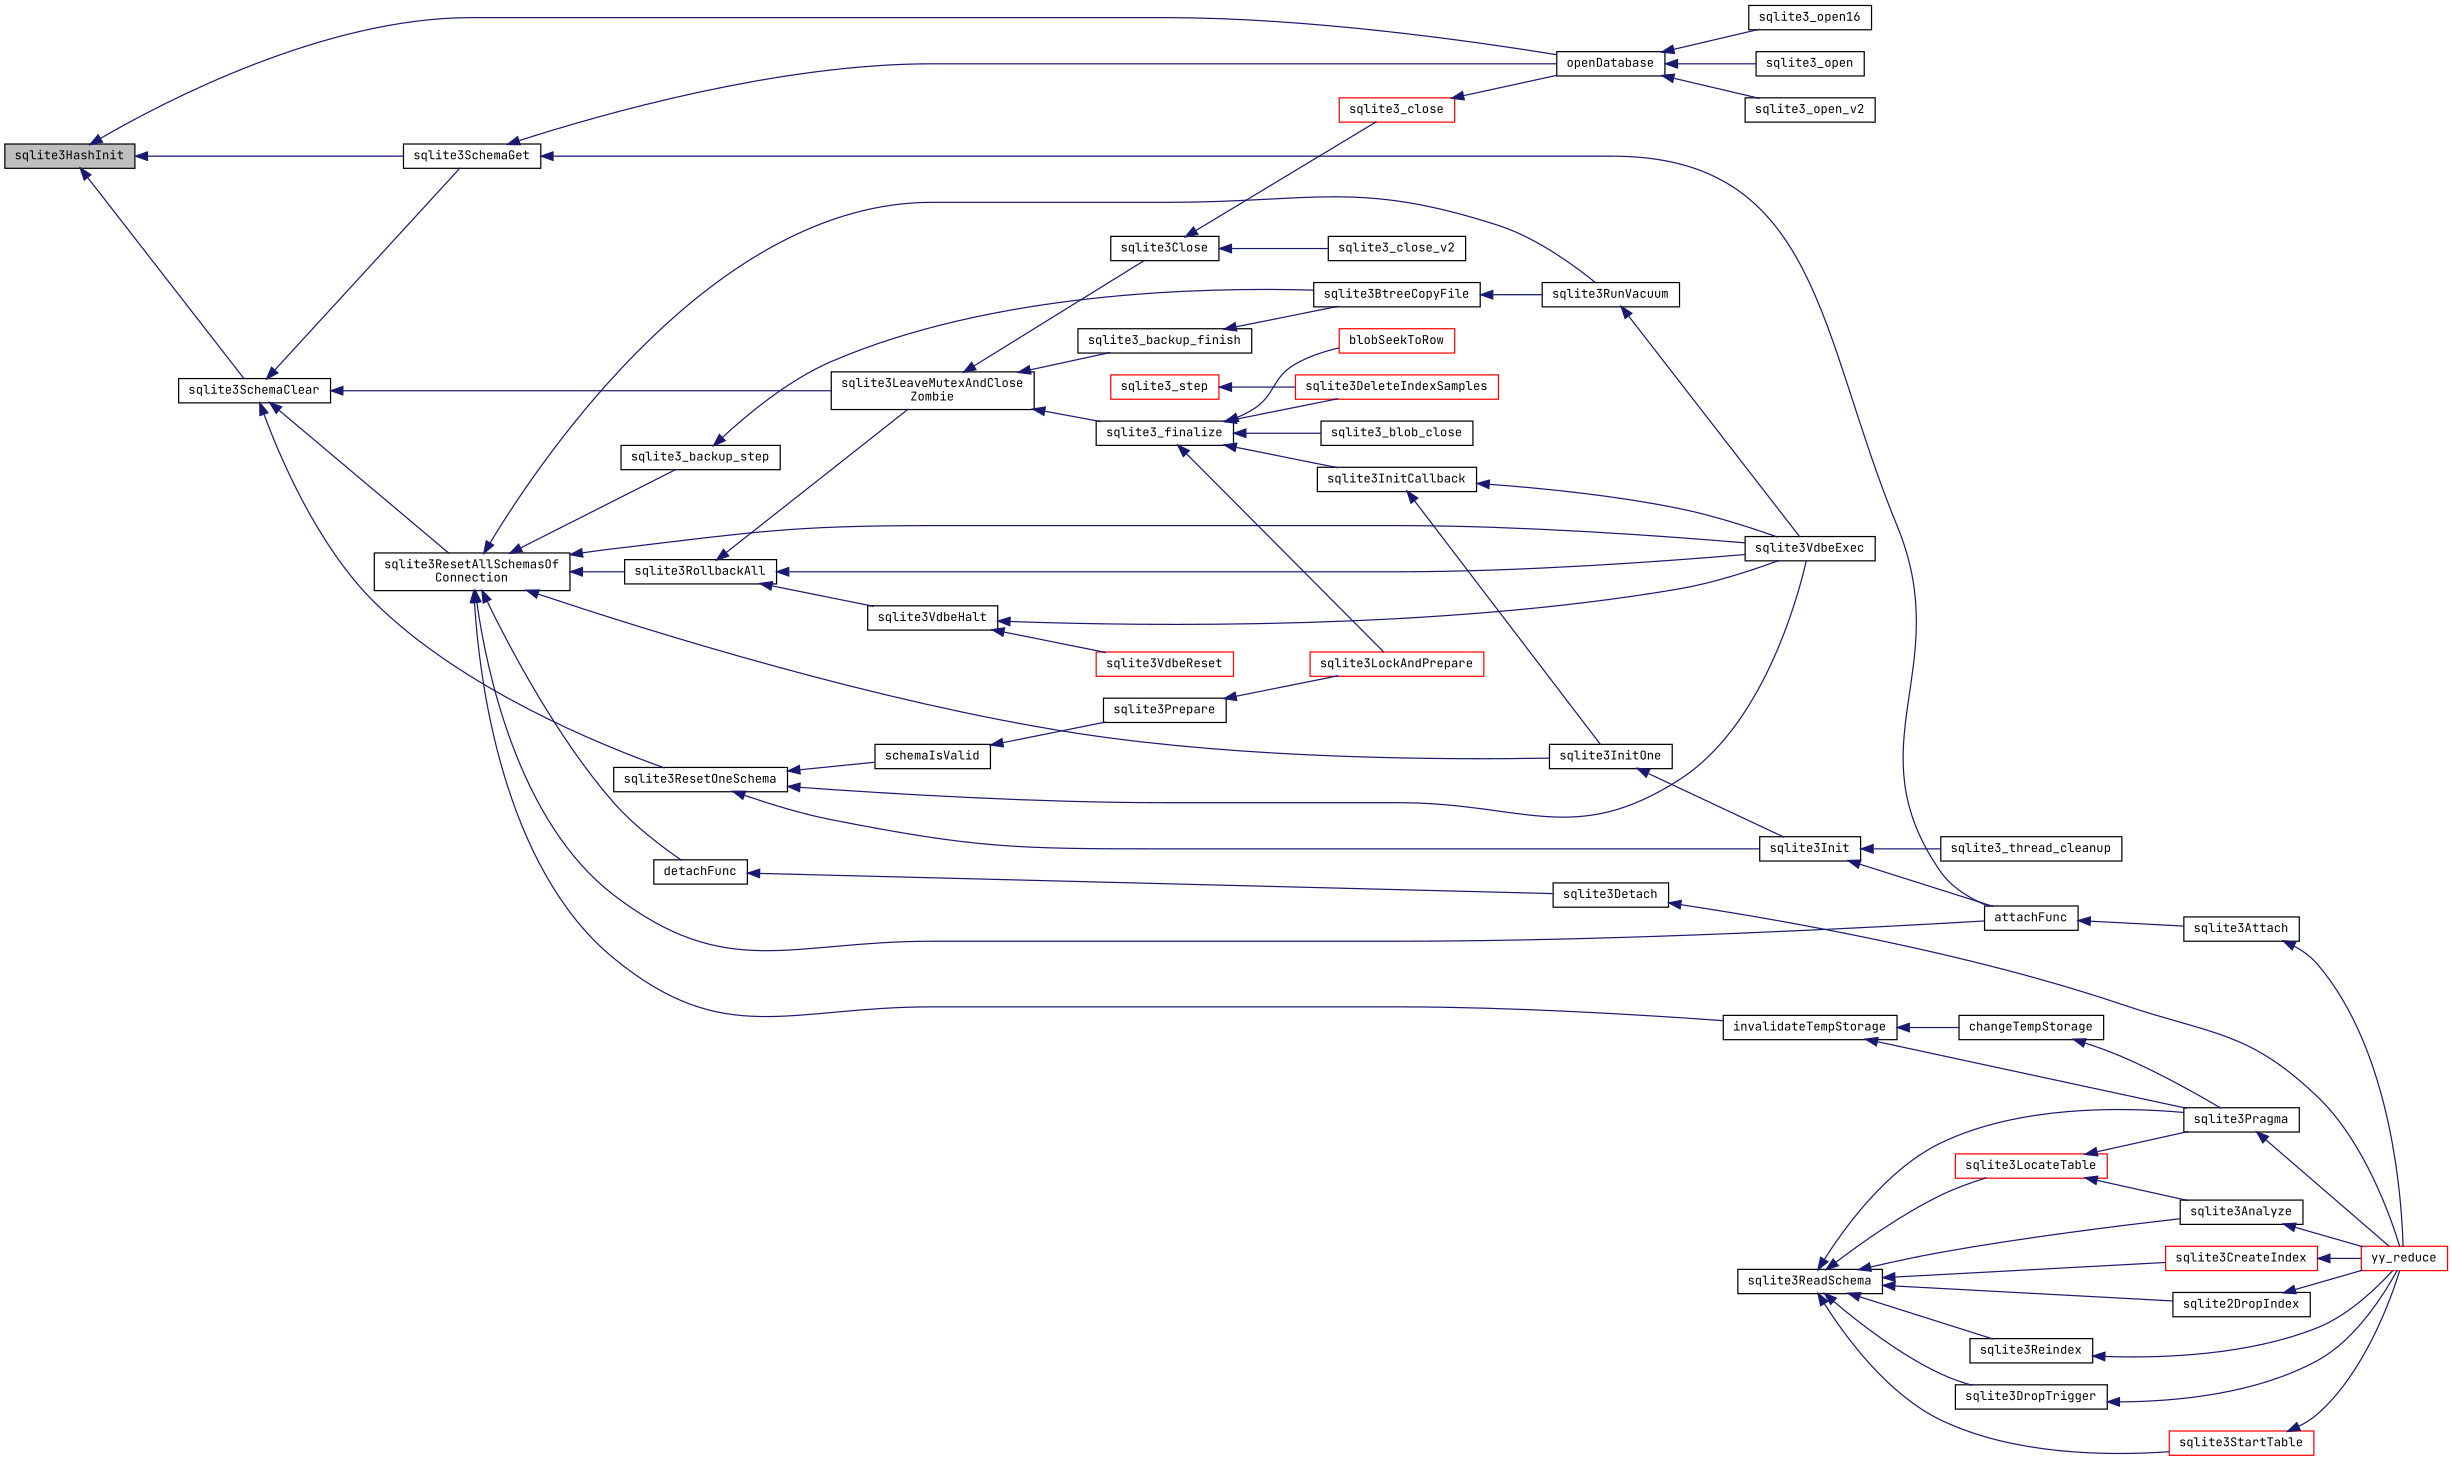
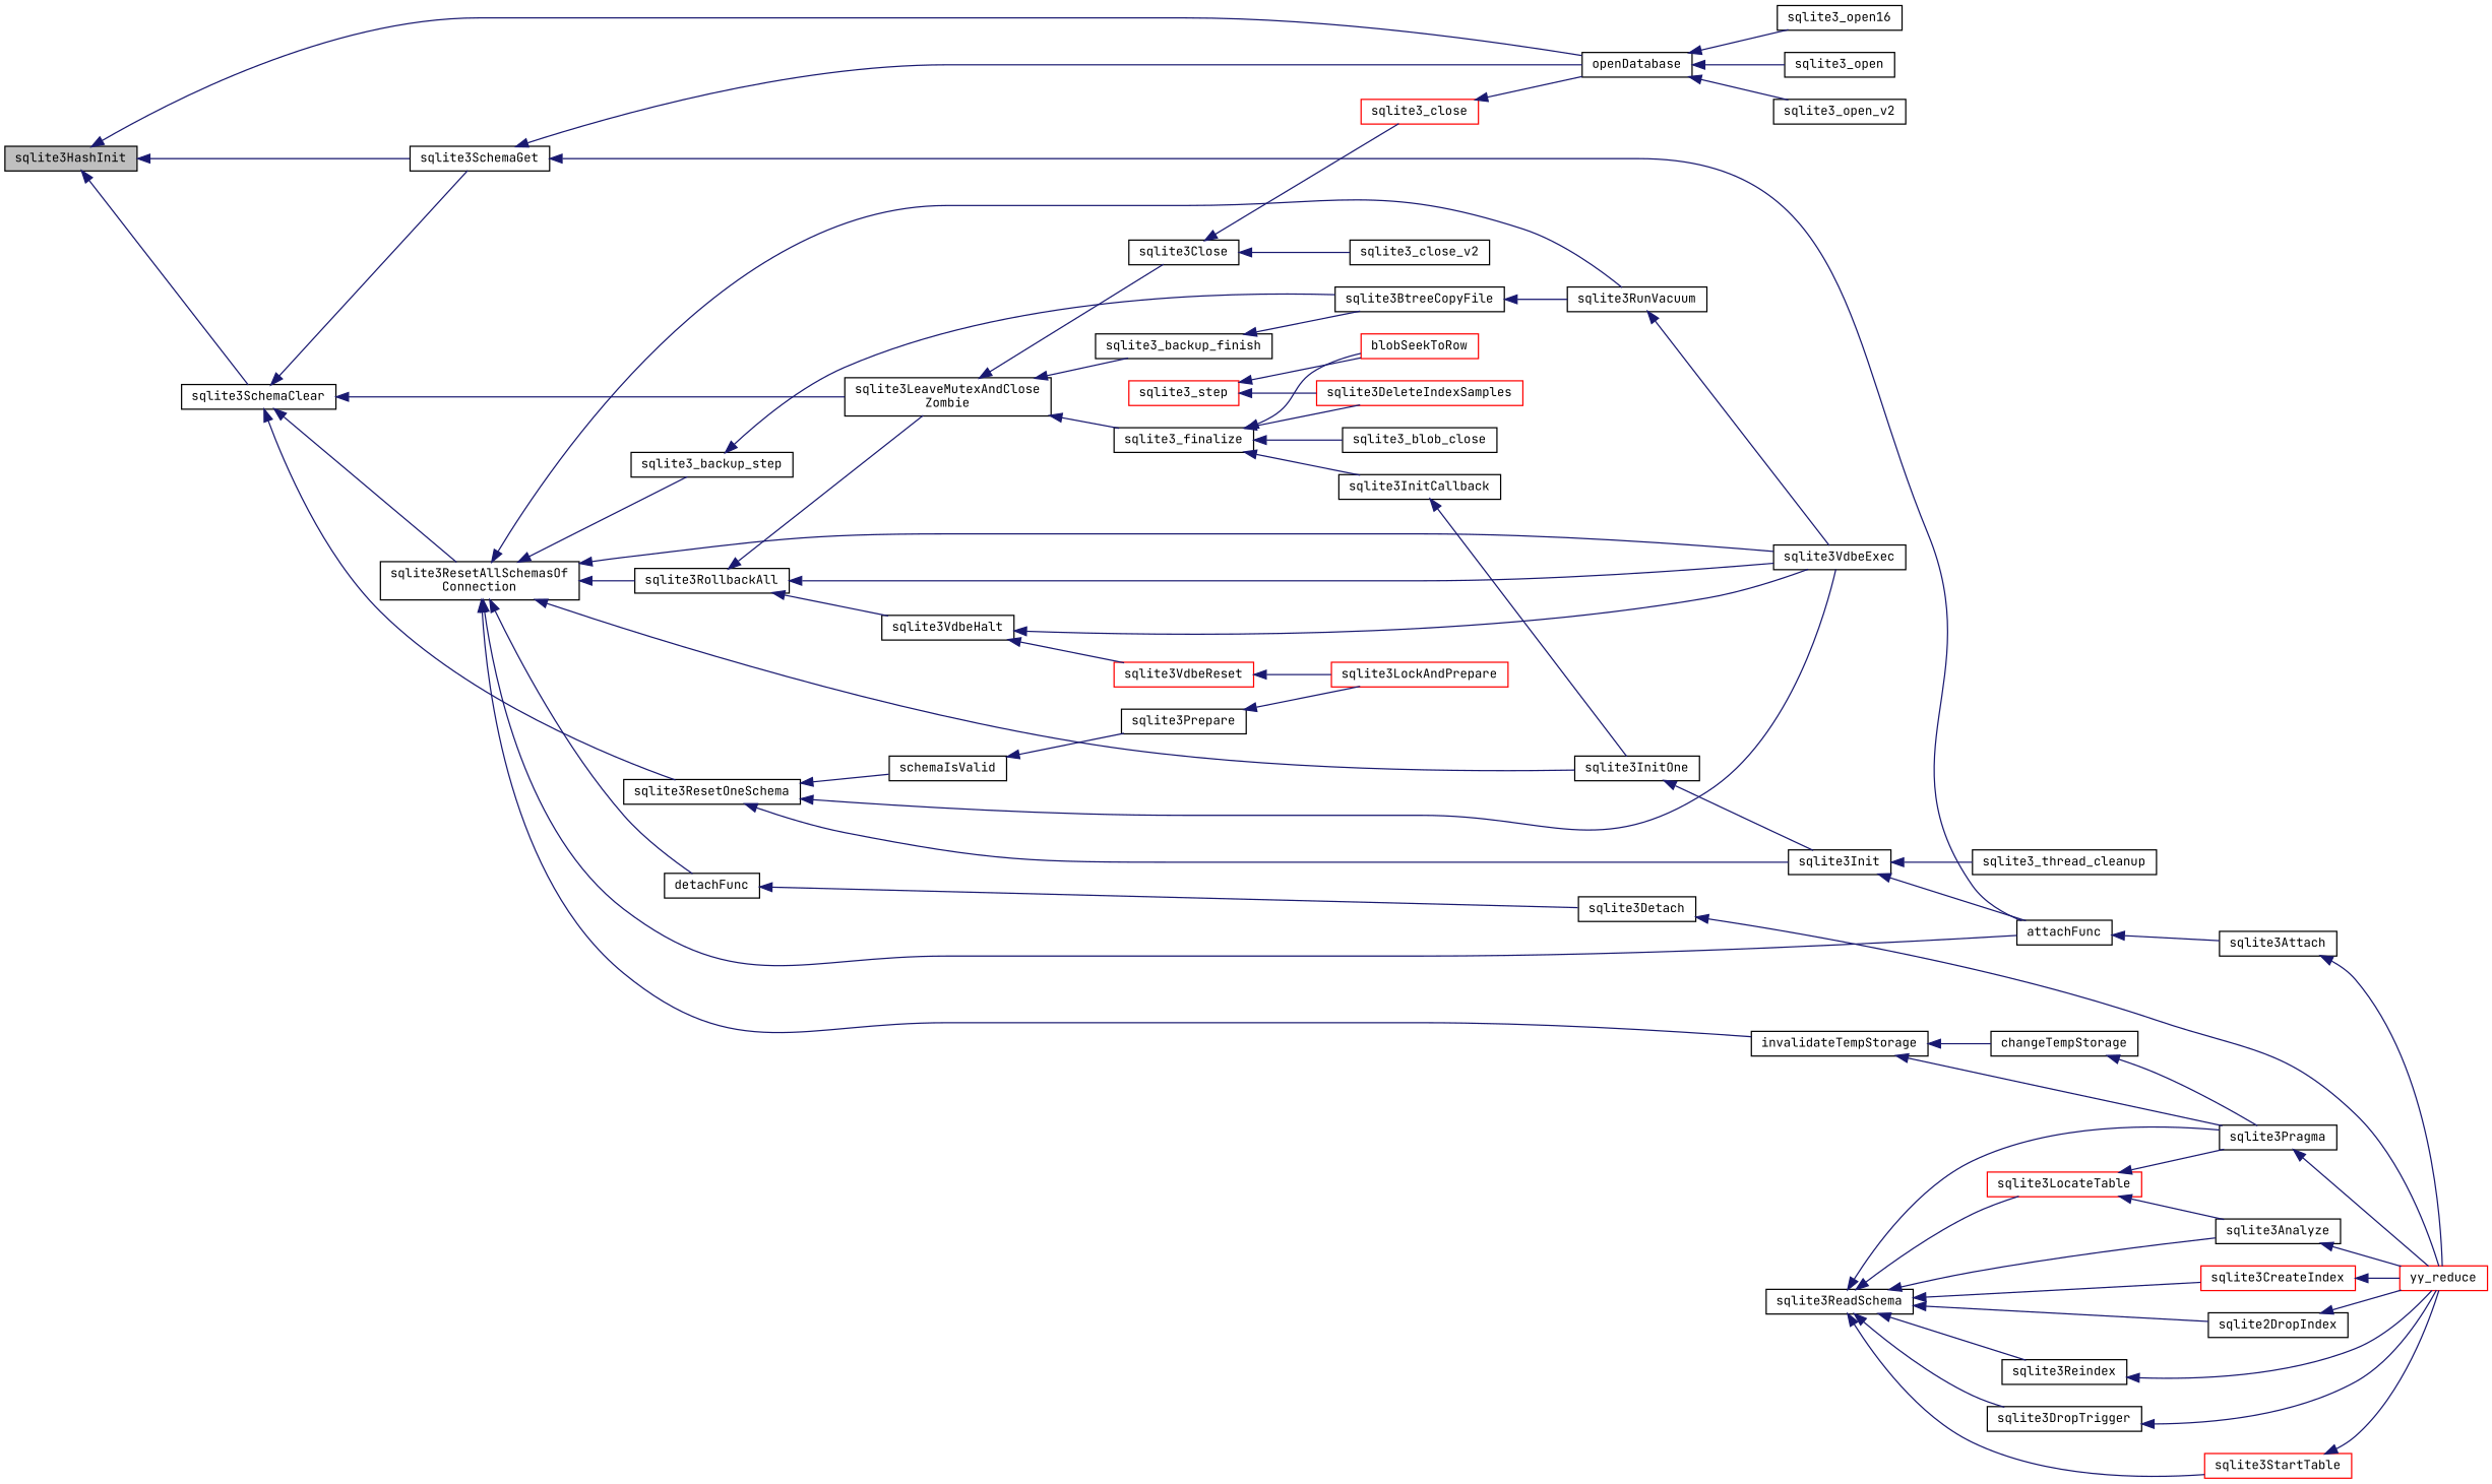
  digraph {
    fontname="JetBrains Mono"
    rankdir=LR
    node [color=black fillcolor=white fontname="JetBrains Mono" fontsize=10 shape=record style=filled]
    edge [color=midnightblue dir=back fontname="JetBrains Mono" fontsize=10 labelfontname=FreeSans labelfontsize=10 style=solid]
    n1 [fillcolor=grey75 fontcolor=black height=0.2 label=sqlite3HashInit width=0.4]
    n2 [height=0.2 label=sqlite3SchemaClear width=0.4]
    n3 [height=0.2 label=openDatabase width=0.4]
    n4 [height=0.2 label=sqlite3SchemaGet width=0.4]
    n5 [height=0.2 label=sqlite3ResetOneSchema width=0.4]
    n6 [height=0.2 label="sqlite3ResetAllSchemasOf\lConnection" width=0.4]
    n7 [height=0.2 label="sqlite3LeaveMutexAndClose\lZombie" width=0.4]
    n8 [height=0.2 label=sqlite3_open width=0.4]
    n9 [height=0.2 label=sqlite3_open_v2 width=0.4]
    n10 [height=0.2 label=sqlite3_open16 width=0.4]
    n11 [height=0.2 label=attachFunc width=0.4]
    n12 [height=0.2 label=sqlite3VdbeExec width=0.4]
    n13 [height=0.2 label=sqlite3Init width=0.4]
    n14 [height=0.2 label=schemaIsValid width=0.4]
    n15 [height=0.2 label=sqlite3_backup_step width=0.4]
    n16 [height=0.2 label=sqlite3RunVacuum width=0.4]
    n17 [height=0.2 label=detachFunc width=0.4]
    n18 [height=0.2 label=invalidateTempStorage width=0.4]
    n19 [height=0.2 label=sqlite3InitOne width=0.4]
    n20 [height=0.2 label=sqlite3RollbackAll width=0.4]
    n21 [height=0.2 label=sqlite3_backup_finish width=0.4]
    n22 [height=0.2 label=sqlite3_finalize width=0.4]
    n23 [height=0.2 label=sqlite3Close width=0.4]
    n24 [height=0.2 label=sqlite3_thread_cleanup width=0.4]
    n25 [height=0.2 label=sqlite3Prepare width=0.4]
    n26 [color=red height=0.2 label=sqlite3_step width=0.4]
    n27 [color=red height=0.2 label=blobSeekToRow width=0.4]
    n28 [color=red height=0.2 label=sqlite3DeleteIndexSamples width=0.4]
    n29 [height=0.2 label=sqlite3Attach width=0.4]
    n30 [height=0.2 label=sqlite3ReadSchema width=0.4]
    n31 [height=0.2 label=sqlite3Analyze width=0.4]
    n32 [color=red height=0.2 label=sqlite3LocateTable width=0.4]
    n33 [height=0.2 label=sqlite3Pragma width=0.4]
    n34 [color=red height=0.2 label=sqlite3StartTable width=0.4]
    n35 [color=red height=0.2 label=sqlite3CreateIndex width=0.4]
    n36 [height=0.2 label=sqlite2DropIndex width=0.4]
    n37 [height=0.2 label=sqlite3Reindex width=0.4]
    n38 [height=0.2 label=sqlite3DropTrigger width=0.4]
    n39 [color=red height=0.2 label=yy_reduce width=0.4]
    n40 [color=red height=0.2 label=sqlite3LockAndPrepare width=0.4]
    n41 [height=0.2 label=sqlite3BtreeCopyFile width=0.4]
    n42 [height=0.2 label=sqlite3Detach width=0.4]
    n43 [height=0.2 label=changeTempStorage width=0.4]
    n44 [height=0.2 label=sqlite3VdbeHalt width=0.4]
    n45 [color=red height=0.2 label=sqlite3VdbeReset width=0.4]
    n46 [height=0.2 label=sqlite3_blob_close width=0.4]
    n47 [height=0.2 label=sqlite3InitCallback width=0.4]
    n48 [color=red height=0.2 label=sqlite3_close width=0.4]
    n49 [height=0.2 label=sqlite3_close_v2 width=0.4]
    n1 -> n2
    n1 -> n3
    n1 -> n4
    n2 -> n4
    n2 -> n5
    n2 -> n6
    n2 -> n7
    n3 -> n8
    n3 -> n9
    n3 -> n10
    n4 -> n3
    n4 -> n11
    n5 -> n12
    n5 -> n13
    n5 -> n14
    n6 -> n11
    n6 -> n12
    n6 -> n15
    n6 -> n16
    n6 -> n17
    n6 -> n18
    n6 -> n19
    n6 -> n20
    n7 -> n21
    n7 -> n22
    n7 -> n23
    n11 -> n29
    n13 -> n11
    n13 -> n24
    n14 -> n25
    n15 -> n41
    n16 -> n12
    n17 -> n42
    n18 -> n33
    n18 -> n43
    n19 -> n13
    n20 -> n7
    n20 -> n12
    n20 -> n44
    n21 -> n41
    n22 -> n27
    n22 -> n28
-   n22 -> n40
+   n45 -> n40
    n22 -> n46
    n22 -> n47
    n23 -> n48
    n23 -> n49
    n25 -> n40
+   n26 -> n27
    n26 -> n28
    n29 -> n39
    n30 -> n31
    n30 -> n32
    n30 -> n33
    n30 -> n34
    n30 -> n35
    n30 -> n36
    n30 -> n37
    n30 -> n38
    n31 -> n39
    n32 -> n31
    n32 -> n33
    n33 -> n39
    n34 -> n39
    n35 -> n39
    n36 -> n39
    n37 -> n39
    n38 -> n39
    n41 -> n16
    n42 -> n39
    n43 -> n33
    n44 -> n12
    n44 -> n45
-   n47 -> n12
    n47 -> n19
    n48 -> n3
  }
